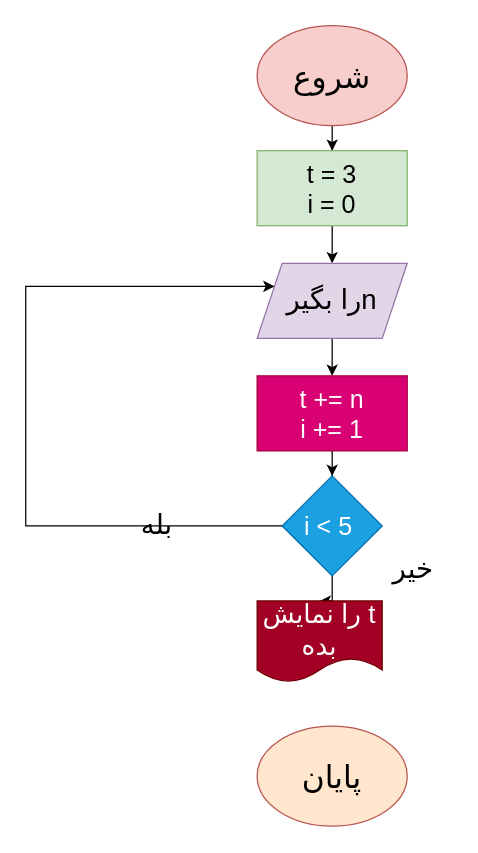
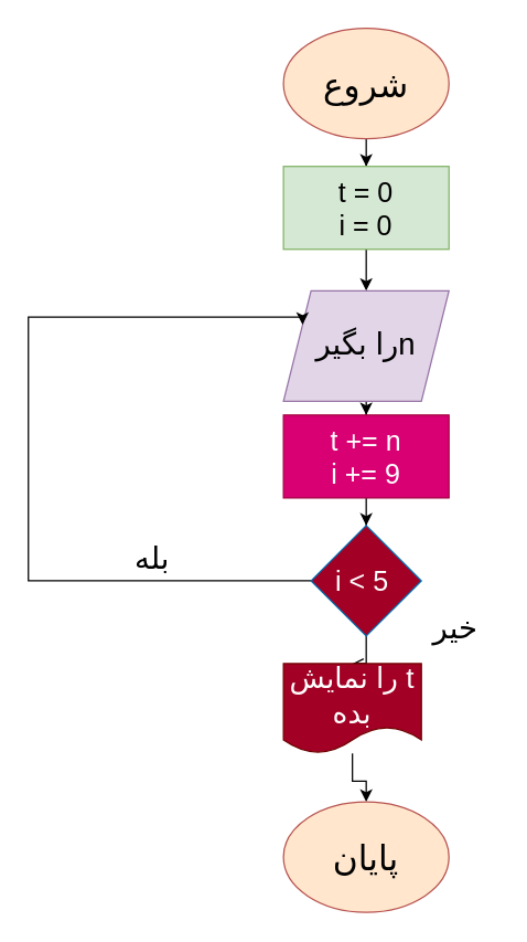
  <mxCell id="0" />
  <mxCell id="1" parent="0" />
  <mxCell id="2" value="" style="edgeStyle=orthogonalEdgeStyle;rounded=0;orthogonalLoop=1;jettySize=auto;html=1;" edge="1" parent="1" source="3" target="5"><mxGeometry relative="1" as="geometry" /></mxCell>
- <mxCell id="3" value="&lt;font style=&quot;font-size: 25px;&quot;&gt;شروع&lt;/font&gt;" style="ellipse;whiteSpace=wrap;html=1;fillColor=#f8cecc;strokeColor=#b85450;" vertex="1" parent="1"><mxGeometry x="205" y="20" width="120" height="80" as="geometry" /></mxCell>
+ <mxCell id="3" value="&lt;font style=&quot;font-size: 25px;&quot;&gt;شروع&lt;/font&gt;" style="ellipse;whiteSpace=wrap;html=1;fillColor=#ffe6cc;strokeColor=#b85450;" vertex="1" parent="1"><mxGeometry x="205" y="20" width="120" height="80" as="geometry" /></mxCell>
  <mxCell id="4" value="" style="edgeStyle=orthogonalEdgeStyle;rounded=0;orthogonalLoop=1;jettySize=auto;html=1;" edge="1" parent="1" source="5" target="7"><mxGeometry relative="1" as="geometry" /></mxCell>
- <mxCell id="5" value="&lt;font style=&quot;font-size: 20px;&quot;&gt;t = 3&lt;br&gt;i = 0&lt;/font&gt;" style="rounded=0;whiteSpace=wrap;html=1;fillColor=#d5e8d4;strokeColor=#82b366;" vertex="1" parent="1"><mxGeometry x="205" y="120" width="120" height="60" as="geometry" /></mxCell>
+ <mxCell id="5" value="&lt;font style=&quot;font-size: 20px;&quot;&gt;t = 0&lt;br&gt;i = 0&lt;/font&gt;" style="rounded=0;whiteSpace=wrap;html=1;fillColor=#d5e8d4;strokeColor=#82b366;" vertex="1" parent="1"><mxGeometry x="205" y="120" width="120" height="60" as="geometry" /></mxCell>
  <mxCell id="6" value="" style="edgeStyle=orthogonalEdgeStyle;rounded=0;orthogonalLoop=1;jettySize=auto;html=1;" edge="1" parent="1" source="7" target="9"><mxGeometry relative="1" as="geometry" /></mxCell>
- <mxCell id="7" value="&lt;div style=&quot;direction: rtl;&quot;&gt;&lt;span style=&quot;background-color: initial;&quot;&gt;&lt;font style=&quot;font-size: 22px;&quot;&gt;nرا بگیر&lt;/font&gt;&lt;/span&gt;&lt;/div&gt;" style="shape=parallelogram;perimeter=parallelogramPerimeter;whiteSpace=wrap;html=1;fixedSize=1;fillColor=#e1d5e7;strokeColor=#9673a6;" vertex="1" parent="1"><mxGeometry x="205" y="210" width="120" height="60" as="geometry" /></mxCell>
+ <mxCell id="7" value="&lt;div style=&quot;direction: rtl;&quot;&gt;&lt;span style=&quot;background-color: initial;&quot;&gt;&lt;font style=&quot;font-size: 22px;&quot;&gt;nرا بگیر&lt;/font&gt;&lt;/span&gt;&lt;/div&gt;" style="shape=parallelogram;perimeter=parallelogramPerimeter;whiteSpace=wrap;html=1;fixedSize=1;fillColor=#e1d5e7;strokeColor=#9673a6;" vertex="1" parent="1"><mxGeometry x="205" y="210" width="120" height="80" as="geometry" /></mxCell>
  <mxCell id="8" value="" style="edgeStyle=orthogonalEdgeStyle;rounded=0;orthogonalLoop=1;jettySize=auto;html=1;" edge="1" parent="1" source="9" target="12"><mxGeometry relative="1" as="geometry" /></mxCell>
- <mxCell id="9" value="&lt;font style=&quot;font-size: 20px;&quot;&gt;t += n&lt;br&gt;i += 1&lt;/font&gt;" style="rounded=0;whiteSpace=wrap;html=1;fillColor=#d80073;strokeColor=#A50040;fontColor=#ffffff;" vertex="1" parent="1"><mxGeometry x="205" y="300" width="120" height="60" as="geometry" /></mxCell>
+ <mxCell id="9" value="&lt;font style=&quot;font-size: 20px;&quot;&gt;t += n&lt;br&gt;i += 9&lt;/font&gt;" style="rounded=0;whiteSpace=wrap;html=1;fillColor=#d80073;strokeColor=#A50040;fontColor=#ffffff;" vertex="1" parent="1"><mxGeometry x="205" y="300" width="120" height="60" as="geometry" /></mxCell>
  <mxCell id="10" style="edgeStyle=orthogonalEdgeStyle;rounded=0;orthogonalLoop=1;jettySize=auto;html=1;entryX=0;entryY=0.25;entryDx=0;entryDy=0;" edge="1" parent="1" source="12" target="7"><mxGeometry relative="1" as="geometry"><mxPoint x="10" y="210" as="targetPoint" /><Array as="points"><mxPoint x="20" y="420" /><mxPoint x="20" y="229" /></Array></mxGeometry></mxCell>
- <mxCell id="11" value="" style="edgeStyle=orthogonalEdgeStyle;rounded=0;orthogonalLoop=1;jettySize=auto;html=1;" edge="1" parent="1" source="12" target="15"><mxGeometry relative="1" as="geometry" /></mxCell>
- <mxCell id="12" value="&lt;font style=&quot;font-size: 20px;&quot;&gt;i &amp;lt; 5&amp;nbsp;&lt;/font&gt;" style="rhombus;whiteSpace=wrap;html=1;fillColor=#1ba1e2;fontColor=#ffffff;strokeColor=#006EAF;" vertex="1" parent="1"><mxGeometry x="225" y="380" width="80" height="80" as="geometry" /></mxCell>
- <mxCell id="13" value="&lt;font style=&quot;font-size: 22px;&quot;&gt;بله&lt;/font&gt;" style="text;html=1;strokeColor=none;fillColor=none;align=center;verticalAlign=middle;whiteSpace=wrap;rounded=0;" vertex="1" parent="1"><mxGeometry x="95" y="405" width="60" height="30" as="geometry" /></mxCell>
+ <mxCell id="11" value="" style="edgeStyle=orthogonalEdgeStyle;rounded=0;orthogonalLoop=1;jettySize=auto;html=1;endArrow=open;" edge="1" parent="1" source="12" target="15"><mxGeometry relative="1" as="geometry" /></mxCell>
+ <mxCell id="12" value="&lt;font style=&quot;font-size: 20px;&quot;&gt;i &amp;lt; 5&amp;nbsp;&lt;/font&gt;" style="rhombus;whiteSpace=wrap;html=1;fillColor=#a20025;fontColor=#ffffff;strokeColor=#006EAF;" vertex="1" parent="1"><mxGeometry x="225" y="380" width="80" height="80" as="geometry" /></mxCell>
+ <mxCell id="13" value="&lt;font style=&quot;font-size: 22px;&quot;&gt;بله&lt;/font&gt;" style="text;html=1;strokeColor=none;fillColor=none;align=center;verticalAlign=middle;whiteSpace=wrap;rounded=0;" vertex="1" parent="1"><mxGeometry x="80" y="390" width="60" height="30" as="geometry" /></mxCell>
+ <mxCell id="14" value="" style="edgeStyle=orthogonalEdgeStyle;rounded=0;orthogonalLoop=1;jettySize=auto;html=1;" edge="1" parent="1" source="15" target="16"><mxGeometry relative="1" as="geometry" /></mxCell>
  <mxCell id="15" value="&lt;div style=&quot;direction: rtl;&quot;&gt;&lt;span style=&quot;background-color: initial;&quot;&gt;&lt;font style=&quot;font-size: 21px;&quot;&gt;t را نمایش بده&lt;/font&gt;&lt;/span&gt;&lt;/div&gt;" style="shape=document;whiteSpace=wrap;html=1;boundedLbl=1;fillColor=#a20025;fontColor=#ffffff;strokeColor=#6F0000;" vertex="1" parent="1"><mxGeometry x="205" y="480" width="100" height="65" as="geometry" /></mxCell>
  <mxCell id="16" value="&lt;font style=&quot;font-size: 25px;&quot;&gt;پایان&lt;/font&gt;" style="ellipse;whiteSpace=wrap;html=1;fillColor=#ffe6cc;strokeColor=#b85450;" vertex="1" parent="1"><mxGeometry x="205" y="580" width="120" height="80" as="geometry" /></mxCell>
  <mxCell id="17" value="&lt;font style=&quot;font-size: 22px;&quot;&gt;خیر&lt;/font&gt;" style="text;html=1;strokeColor=none;fillColor=none;align=center;verticalAlign=middle;whiteSpace=wrap;rounded=0;" vertex="1" parent="1"><mxGeometry x="300" y="440" width="60" height="30" as="geometry" /></mxCell>
